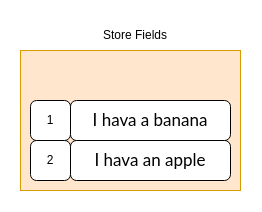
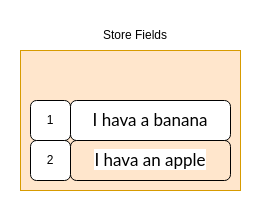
  <mxCell id="0" />
  <mxCell id="1" parent="0" />
  <mxCell id="2" value="" style="rounded=0;whiteSpace=wrap;html=1;fillColor=#ffe6cc;strokeColor=#d79b00;" vertex="1" parent="1"><mxGeometry x="20" y="50" width="220" height="140" as="geometry" /></mxCell>
  <mxCell id="3" value="&lt;span style=&quot;font-family: Lato, -apple-system, &amp;quot;system-ui&amp;quot;, &amp;quot;Segoe UI&amp;quot;, &amp;quot;Droid Sans&amp;quot;, &amp;quot;Helvetica Neue&amp;quot;, &amp;quot;PingFang SC&amp;quot;, &amp;quot;Hiragino Sans GB&amp;quot;, &amp;quot;Droid Sans Fallback&amp;quot;, &amp;quot;Microsoft YaHei&amp;quot;, sans-serif; font-size: 17px; text-align: start; background-color: rgb(255, 255, 255);&quot;&gt;I hava a banana&lt;/span&gt;" style="rounded=1;whiteSpace=wrap;html=1;" vertex="1" parent="1"><mxGeometry x="70" y="100" width="160" height="40" as="geometry" /></mxCell>
- <mxCell id="4" value="&lt;span style=&quot;font-family: Lato, -apple-system, &amp;quot;system-ui&amp;quot;, &amp;quot;Segoe UI&amp;quot;, &amp;quot;Droid Sans&amp;quot;, &amp;quot;Helvetica Neue&amp;quot;, &amp;quot;PingFang SC&amp;quot;, &amp;quot;Hiragino Sans GB&amp;quot;, &amp;quot;Droid Sans Fallback&amp;quot;, &amp;quot;Microsoft YaHei&amp;quot;, sans-serif; font-size: 17px; text-align: start; background-color: rgb(255, 255, 255);&quot;&gt;I hava an apple&lt;/span&gt;" style="rounded=1;whiteSpace=wrap;html=1;" vertex="1" parent="1"><mxGeometry x="70" y="140" width="160" height="40" as="geometry" /></mxCell>
+ <mxCell id="4" value="&lt;span style=&quot;font-family: Lato, -apple-system, &amp;quot;system-ui&amp;quot;, &amp;quot;Segoe UI&amp;quot;, &amp;quot;Droid Sans&amp;quot;, &amp;quot;Helvetica Neue&amp;quot;, &amp;quot;PingFang SC&amp;quot;, &amp;quot;Hiragino Sans GB&amp;quot;, &amp;quot;Droid Sans Fallback&amp;quot;, &amp;quot;Microsoft YaHei&amp;quot;, sans-serif; font-size: 17px; text-align: start; background-color: rgb(255, 255, 255);&quot;&gt;I hava an apple&lt;/span&gt;" style="rounded=1;whiteSpace=wrap;html=1;fillColor=#ffe6cc;" vertex="1" parent="1"><mxGeometry x="70" y="140" width="160" height="40" as="geometry" /></mxCell>
  <mxCell id="5" value="1" style="rounded=1;whiteSpace=wrap;html=1;" vertex="1" parent="1"><mxGeometry x="30" y="100" width="40" height="40" as="geometry" /></mxCell>
  <mxCell id="6" value="2" style="rounded=1;whiteSpace=wrap;html=1;" vertex="1" parent="1"><mxGeometry x="30" y="140" width="40" height="40" as="geometry" /></mxCell>
  <mxCell id="7" value="Store Fields" style="text;html=1;align=center;verticalAlign=middle;whiteSpace=wrap;rounded=0;" vertex="1" parent="1"><mxGeometry x="90" y="20" width="90" height="30" as="geometry" /></mxCell>
